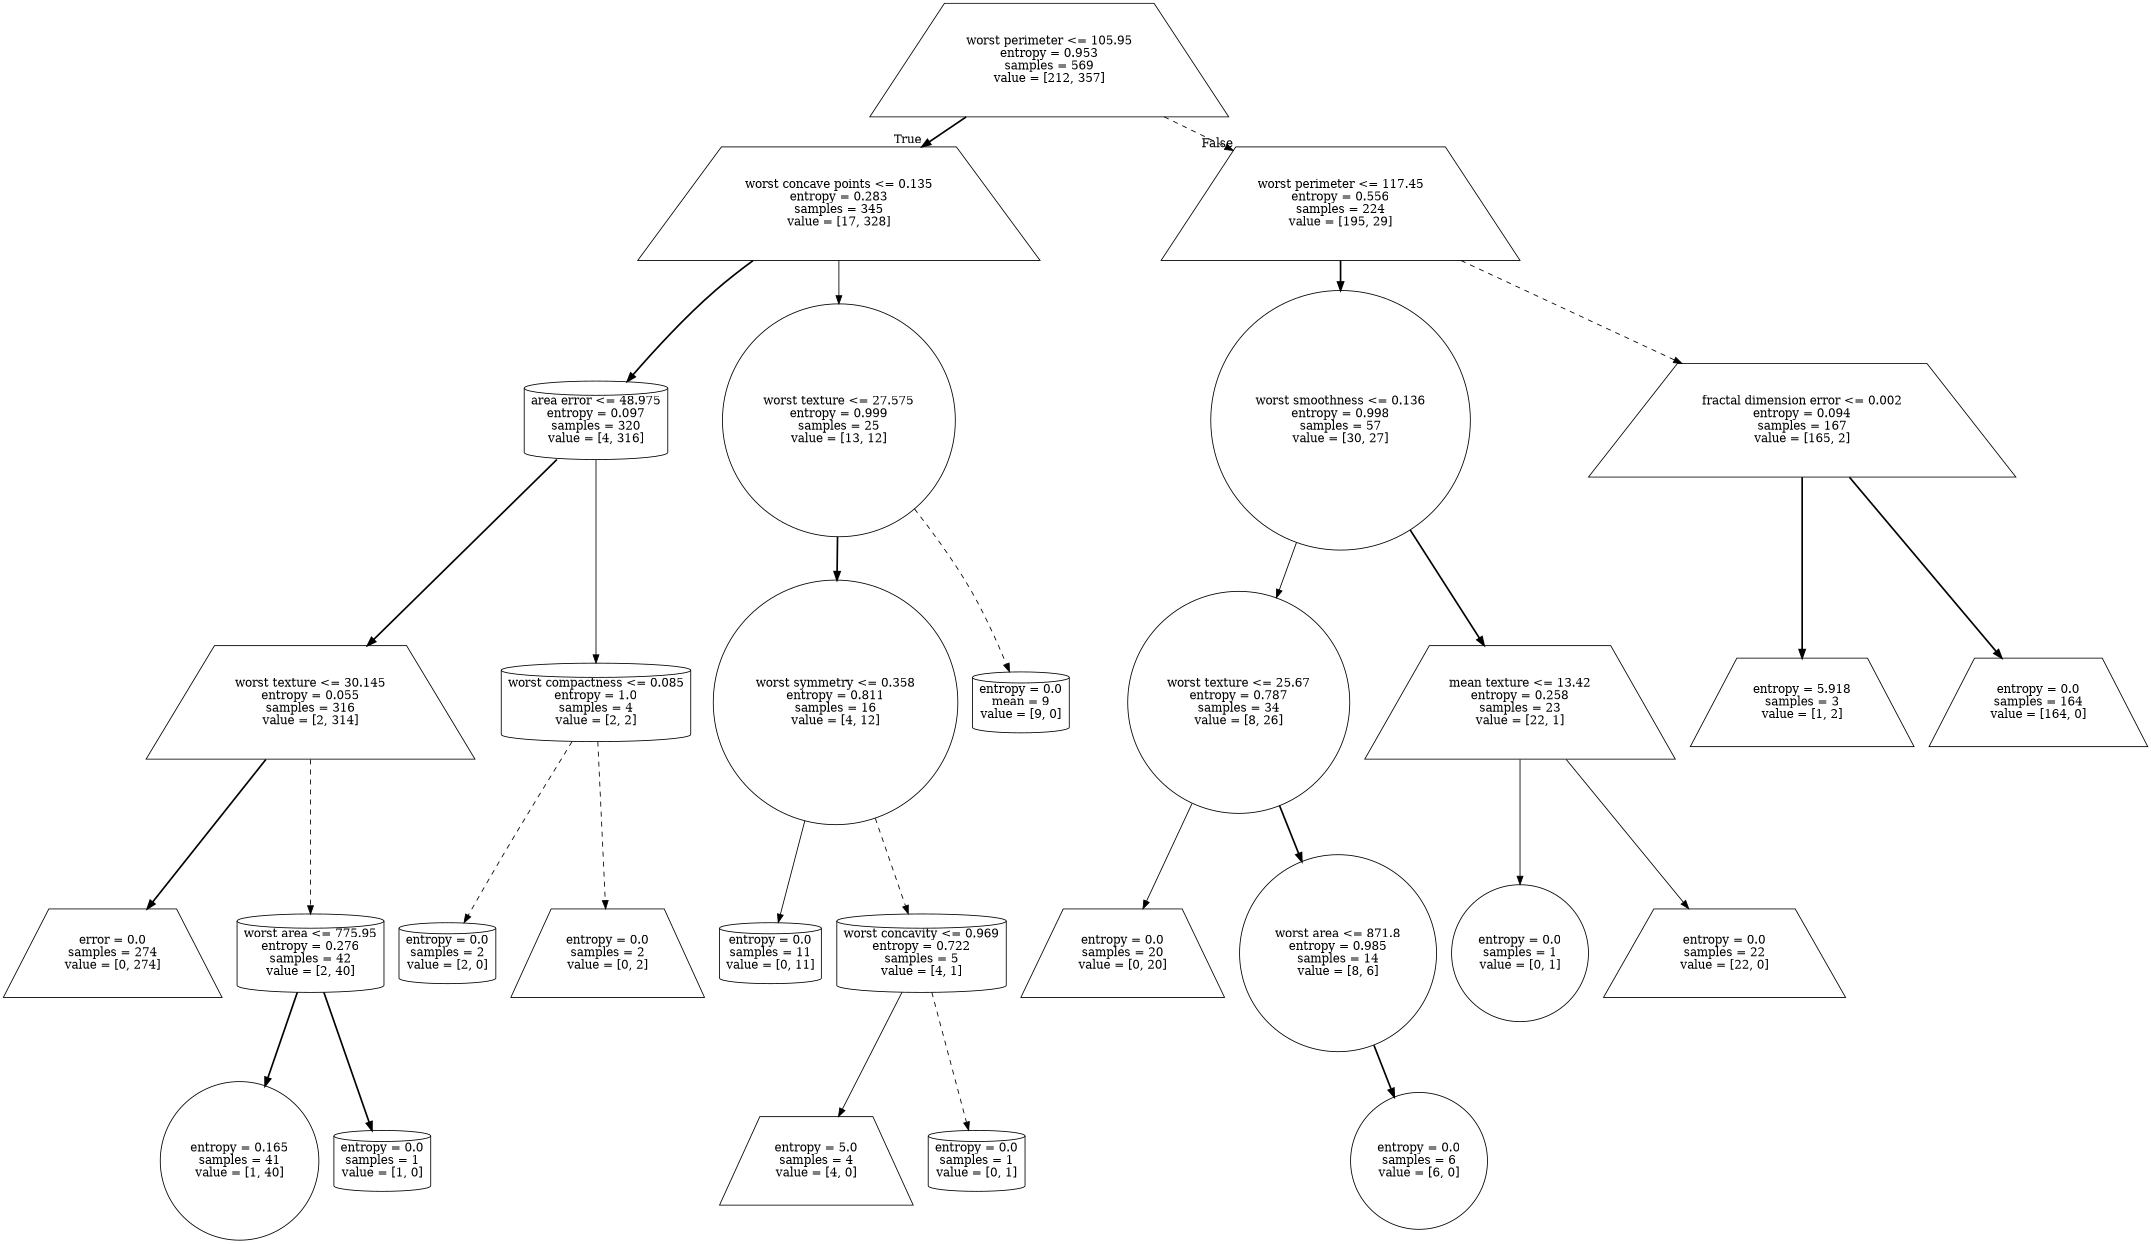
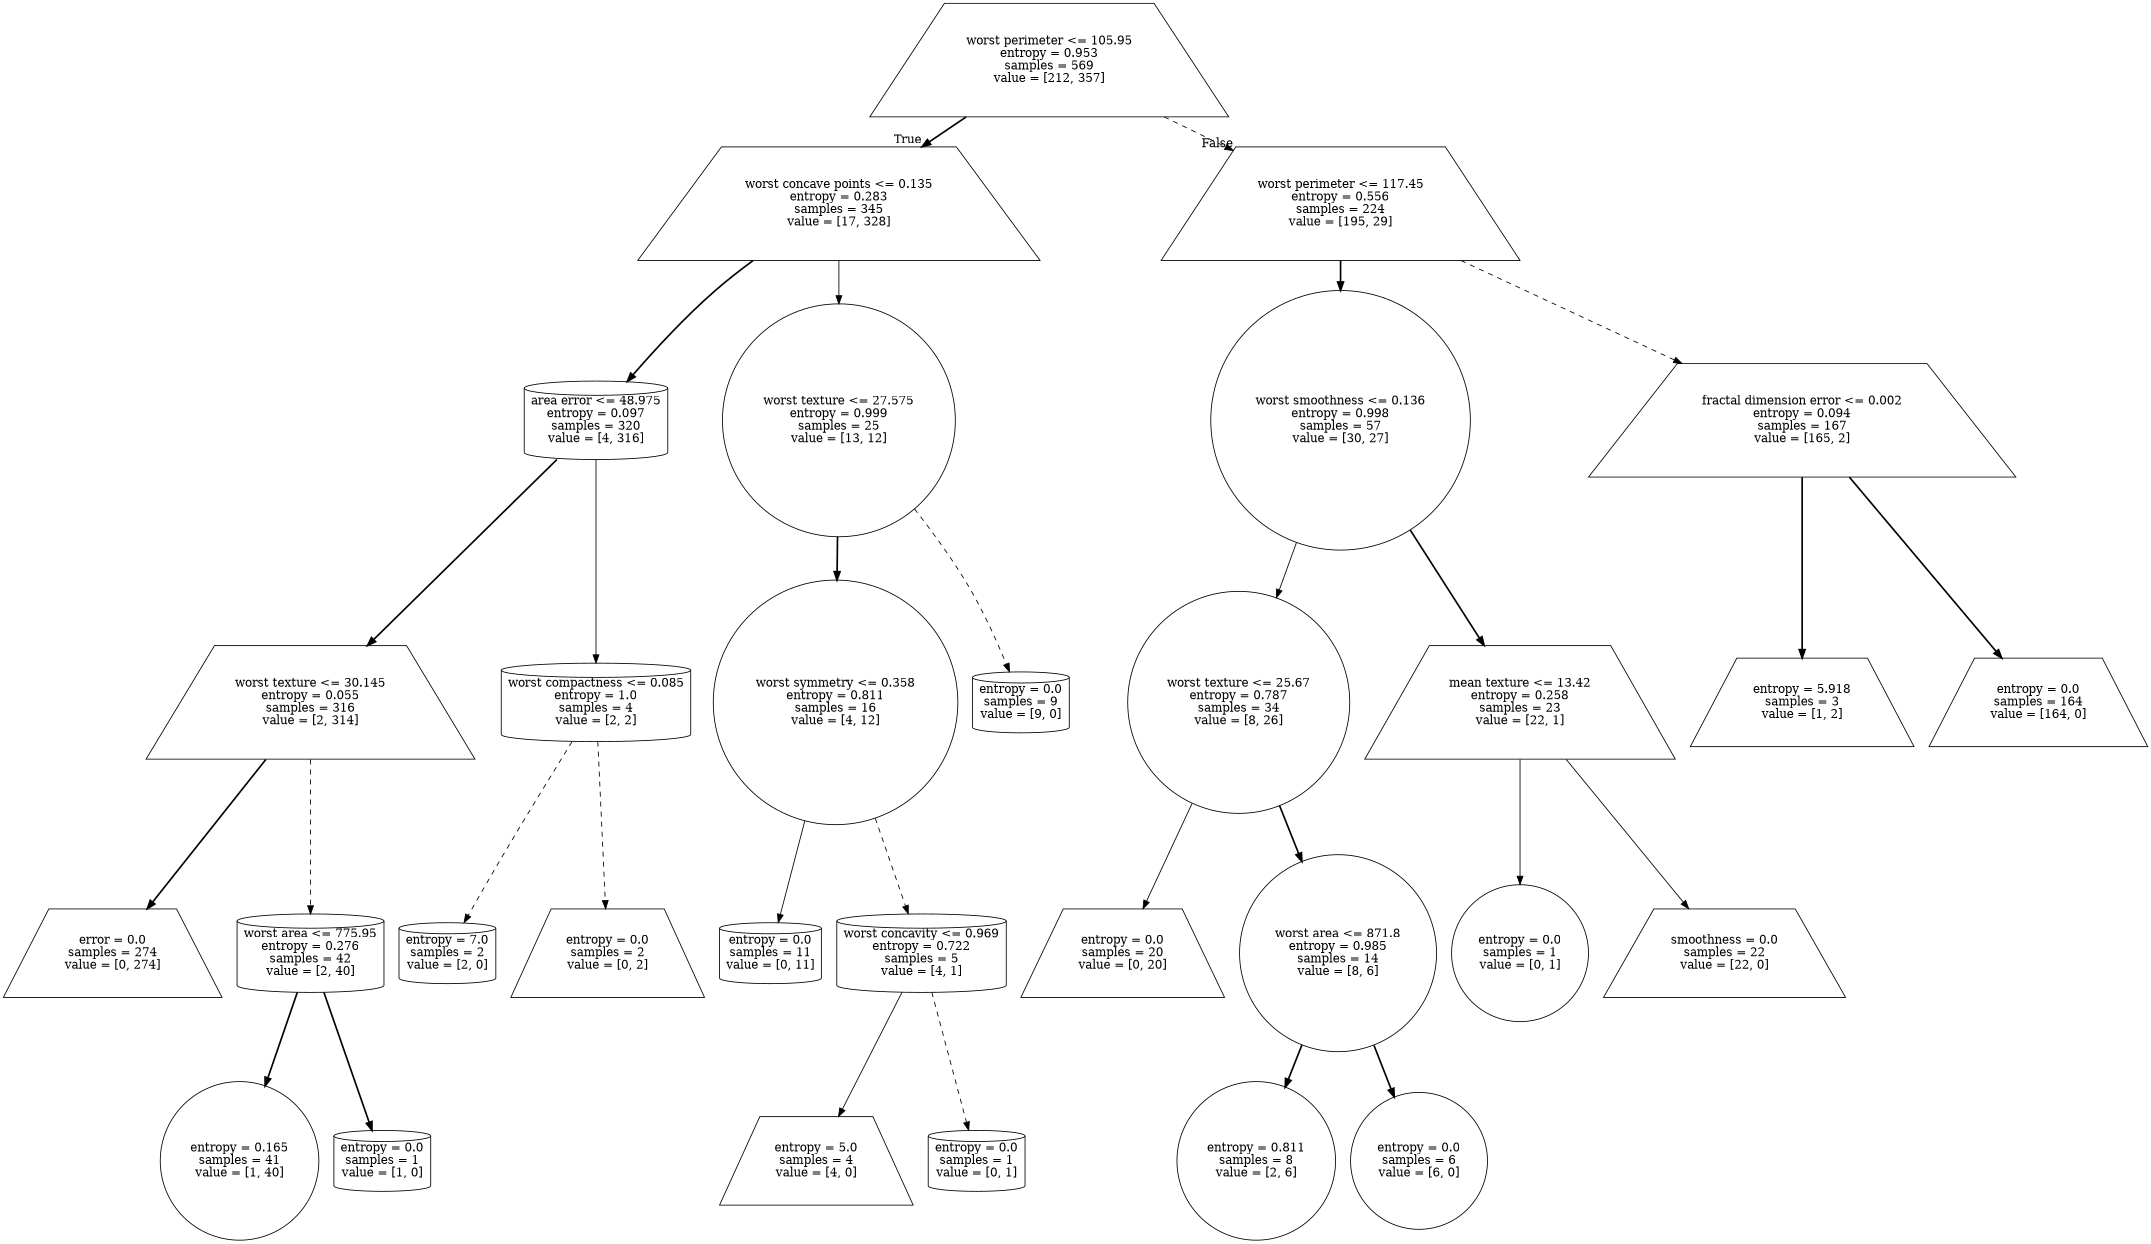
  digraph {
    node [shape=trapezium]
    edge [style=bold]
    n1 [label="worst perimeter <= 105.95\nentropy = 0.953\nsamples = 569\nvalue = [212, 357]"]
    n2 [label="worst concave points <= 0.135\nentropy = 0.283\nsamples = 345\nvalue = [17, 328]"]
    n3 [label="worst perimeter <= 117.45\nentropy = 0.556\nsamples = 224\nvalue = [195, 29]"]
    n4 [label="area error <= 48.975\nentropy = 0.097\nsamples = 320\nvalue = [4, 316]" shape=cylinder]
    n5 [label="worst texture <= 27.575\nentropy = 0.999\nsamples = 25\nvalue = [13, 12]" shape=circle]
    n6 [label="worst smoothness <= 0.136\nentropy = 0.998\nsamples = 57\nvalue = [30, 27]" shape=circle]
    n7 [label="fractal dimension error <= 0.002\nentropy = 0.094\nsamples = 167\nvalue = [165, 2]"]
    n8 [label="worst texture <= 30.145\nentropy = 0.055\nsamples = 316\nvalue = [2, 314]"]
    n9 [label="worst compactness <= 0.085\nentropy = 1.0\nsamples = 4\nvalue = [2, 2]" shape=cylinder]
    n10 [label="worst symmetry <= 0.358\nentropy = 0.811\nsamples = 16\nvalue = [4, 12]" shape=circle]
-   n11 [label="entropy = 0.0\nmean = 9\nvalue = [9, 0]" shape=cylinder]
+   n11 [label="entropy = 0.0\nsamples = 9\nvalue = [9, 0]" shape=cylinder]
    n12 [label="error = 0.0\nsamples = 274\nvalue = [0, 274]"]
    n13 [label="worst area <= 775.95\nentropy = 0.276\nsamples = 42\nvalue = [2, 40]" shape=cylinder]
-   n14 [label="entropy = 0.0\nsamples = 2\nvalue = [2, 0]" shape=cylinder]
+   n14 [label="entropy = 7.0\nsamples = 2\nvalue = [2, 0]" shape=cylinder]
    n15 [label="entropy = 0.0\nsamples = 2\nvalue = [0, 2]"]
    n16 [label="entropy = 0.165\nsamples = 41\nvalue = [1, 40]" shape=circle]
    n17 [label="entropy = 0.0\nsamples = 1\nvalue = [1, 0]" shape=cylinder]
    n18 [label="entropy = 0.0\nsamples = 11\nvalue = [0, 11]" shape=cylinder]
    n19 [label="worst concavity <= 0.969\nentropy = 0.722\nsamples = 5\nvalue = [4, 1]" shape=cylinder]
    n20 [label="entropy = 5.0\nsamples = 4\nvalue = [4, 0]"]
    n21 [label="entropy = 0.0\nsamples = 1\nvalue = [0, 1]" shape=cylinder]
    n22 [label="worst texture <= 25.67\nentropy = 0.787\nsamples = 34\nvalue = [8, 26]" shape=circle]
    n23 [label="mean texture <= 13.42\nentropy = 0.258\nsamples = 23\nvalue = [22, 1]"]
    n24 [label="entropy = 5.918\nsamples = 3\nvalue = [1, 2]"]
    n25 [label="entropy = 0.0\nsamples = 164\nvalue = [164, 0]"]
    n26 [label="entropy = 0.0\nsamples = 20\nvalue = [0, 20]"]
    n27 [label="worst area <= 871.8\nentropy = 0.985\nsamples = 14\nvalue = [8, 6]" shape=circle]
    n28 [label="entropy = 0.0\nsamples = 1\nvalue = [0, 1]" shape=circle]
-   n29 [label="entropy = 0.0\nsamples = 22\nvalue = [22, 0]"]
+   n29 [label="smoothness = 0.0\nsamples = 22\nvalue = [22, 0]"]
+   n30 [label="entropy = 0.811\nsamples = 8\nvalue = [2, 6]" shape=circle]
    n31 [label="entropy = 0.0\nsamples = 6\nvalue = [6, 0]" shape=circle]
    n1 -> n2 [headlabel=True labelangle=45 labeldistance=2.5]
    n1 -> n3 [headlabel=False labelangle=-45 labeldistance=2.5 style=dashed]
    n2 -> n4
    n2 -> n5 [style=solid]
    n3 -> n6
    n3 -> n7 [style=dashed]
    n4 -> n8
    n4 -> n9 [style=solid]
    n5 -> n10
    n5 -> n11 [style=dashed]
    n6 -> n22 [style=solid]
    n6 -> n23
    n7 -> n24
    n7 -> n25
    n8 -> n12
    n8 -> n13 [style=dashed]
    n9 -> n14 [style=dashed]
    n9 -> n15 [style=dashed]
    n10 -> n18 [style=solid]
    n10 -> n19 [style=dashed]
    n13 -> n16
    n13 -> n17
    n19 -> n20 [style=solid]
    n19 -> n21 [style=dashed]
    n22 -> n26 [style=solid]
    n22 -> n27
    n23 -> n28 [style=solid]
    n23 -> n29 [style=solid]
+   n27 -> n30
    n27 -> n31
  }
